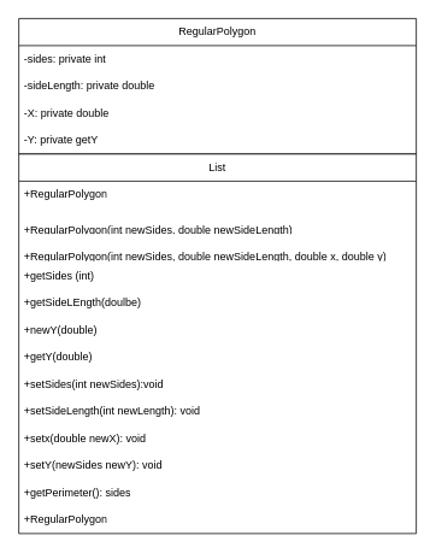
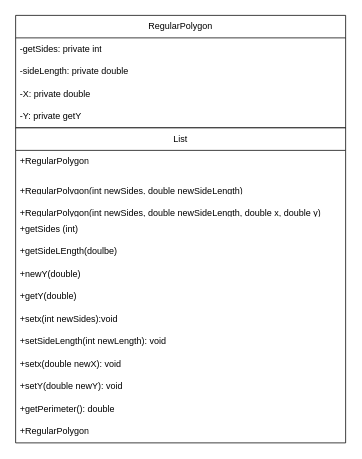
  <mxCell id="0" />
  <mxCell id="1" parent="0" />
  <mxCell id="2" value="RegularPolygon" style="swimlane;fontStyle=0;childLayout=stackLayout;horizontal=1;startSize=30;horizontalStack=0;resizeParent=1;resizeParentMax=0;resizeLast=0;collapsible=1;marginBottom=0;whiteSpace=wrap;html=1;" vertex="1" parent="1"><mxGeometry x="20" y="20" width="440" height="150" as="geometry" /></mxCell>
- <mxCell id="3" value="-sides: private int" style="text;strokeColor=none;fillColor=none;align=left;verticalAlign=middle;spacingLeft=4;spacingRight=4;overflow=hidden;points=[[0,0.5],[1,0.5]];portConstraint=eastwest;rotatable=0;whiteSpace=wrap;html=1;" vertex="1" parent="2"><mxGeometry y="30" width="440" height="30" as="geometry" /></mxCell>
+ <mxCell id="3" value="-getSides: private int" style="text;strokeColor=none;fillColor=none;align=left;verticalAlign=middle;spacingLeft=4;spacingRight=4;overflow=hidden;points=[[0,0.5],[1,0.5]];portConstraint=eastwest;rotatable=0;whiteSpace=wrap;html=1;" vertex="1" parent="2"><mxGeometry y="30" width="440" height="30" as="geometry" /></mxCell>
  <mxCell id="4" value="-sideLength: private double" style="text;strokeColor=none;fillColor=none;align=left;verticalAlign=middle;spacingLeft=4;spacingRight=4;overflow=hidden;points=[[0,0.5],[1,0.5]];portConstraint=eastwest;rotatable=0;whiteSpace=wrap;html=1;" vertex="1" parent="2"><mxGeometry y="60" width="440" height="30" as="geometry" /></mxCell>
  <mxCell id="5" value="-X: private double" style="text;strokeColor=none;fillColor=none;align=left;verticalAlign=middle;spacingLeft=4;spacingRight=4;overflow=hidden;points=[[0,0.5],[1,0.5]];portConstraint=eastwest;rotatable=0;whiteSpace=wrap;html=1;" vertex="1" parent="2"><mxGeometry y="90" width="440" height="30" as="geometry" /></mxCell>
  <mxCell id="6" value="-Y: private getY" style="text;strokeColor=none;fillColor=none;align=left;verticalAlign=middle;spacingLeft=4;spacingRight=4;overflow=hidden;points=[[0,0.5],[1,0.5]];portConstraint=eastwest;rotatable=0;whiteSpace=wrap;html=1;" vertex="1" parent="2"><mxGeometry y="120" width="440" height="30" as="geometry" /></mxCell>
  <mxCell id="7" value="List" style="swimlane;fontStyle=0;childLayout=stackLayout;horizontal=1;startSize=30;horizontalStack=0;resizeParent=1;resizeParentMax=0;resizeLast=0;collapsible=1;marginBottom=0;whiteSpace=wrap;html=1;" vertex="1" parent="1"><mxGeometry x="20" y="170" width="440" height="420" as="geometry" /></mxCell>
  <mxCell id="8" value="+RegularPolygon" style="text;strokeColor=none;fillColor=none;align=left;verticalAlign=middle;spacingLeft=4;spacingRight=4;overflow=hidden;points=[[0,0.5],[1,0.5]];portConstraint=eastwest;rotatable=0;whiteSpace=wrap;html=1;" vertex="1" parent="7"><mxGeometry y="30" width="440" height="30" as="geometry" /></mxCell>
  <mxCell id="9" value="&lt;div&gt;&lt;br&gt;&lt;/div&gt;&lt;div&gt;+RegularPolygon(int newSides, double newSideLength)&lt;/div&gt;" style="text;strokeColor=none;fillColor=none;align=left;verticalAlign=middle;spacingLeft=4;spacingRight=4;overflow=hidden;points=[[0,0.5],[1,0.5]];portConstraint=eastwest;rotatable=0;whiteSpace=wrap;html=1;" vertex="1" parent="7"><mxGeometry y="60" width="440" height="30" as="geometry" /></mxCell>
  <mxCell id="10" value="&lt;div&gt;&lt;br&gt;&lt;/div&gt;&lt;div&gt;+RegularPolygon(int newSides, double newSideLength, double x, double y)&lt;/div&gt;" style="text;strokeColor=none;fillColor=none;align=left;verticalAlign=middle;spacingLeft=4;spacingRight=4;overflow=hidden;points=[[0,0.5],[1,0.5]];portConstraint=eastwest;rotatable=0;whiteSpace=wrap;html=1;" vertex="1" parent="7"><mxGeometry y="90" width="440" height="30" as="geometry" /></mxCell>
  <mxCell id="11" value="+getSides (int)" style="text;strokeColor=none;fillColor=none;align=left;verticalAlign=middle;spacingLeft=4;spacingRight=4;overflow=hidden;points=[[0,0.5],[1,0.5]];portConstraint=eastwest;rotatable=0;whiteSpace=wrap;html=1;" vertex="1" parent="7"><mxGeometry y="120" width="440" height="30" as="geometry" /></mxCell>
  <mxCell id="12" value="+getSideLEngth(doulbe)" style="text;strokeColor=none;fillColor=none;align=left;verticalAlign=middle;spacingLeft=4;spacingRight=4;overflow=hidden;points=[[0,0.5],[1,0.5]];portConstraint=eastwest;rotatable=0;whiteSpace=wrap;html=1;" vertex="1" parent="7"><mxGeometry y="150" width="440" height="30" as="geometry" /></mxCell>
  <mxCell id="13" value="+newY(double)" style="text;strokeColor=none;fillColor=none;align=left;verticalAlign=middle;spacingLeft=4;spacingRight=4;overflow=hidden;points=[[0,0.5],[1,0.5]];portConstraint=eastwest;rotatable=0;whiteSpace=wrap;html=1;" vertex="1" parent="7"><mxGeometry y="180" width="440" height="30" as="geometry" /></mxCell>
  <mxCell id="14" value="+getY(double)" style="text;strokeColor=none;fillColor=none;align=left;verticalAlign=middle;spacingLeft=4;spacingRight=4;overflow=hidden;points=[[0,0.5],[1,0.5]];portConstraint=eastwest;rotatable=0;whiteSpace=wrap;html=1;" vertex="1" parent="7"><mxGeometry y="210" width="440" height="30" as="geometry" /></mxCell>
- <mxCell id="15" value="+setSides(int newSides):void" style="text;strokeColor=none;fillColor=none;align=left;verticalAlign=middle;spacingLeft=4;spacingRight=4;overflow=hidden;points=[[0,0.5],[1,0.5]];portConstraint=eastwest;rotatable=0;whiteSpace=wrap;html=1;" vertex="1" parent="7"><mxGeometry y="240" width="440" height="30" as="geometry" /></mxCell>
+ <mxCell id="15" value="+setx(int newSides):void" style="text;strokeColor=none;fillColor=none;align=left;verticalAlign=middle;spacingLeft=4;spacingRight=4;overflow=hidden;points=[[0,0.5],[1,0.5]];portConstraint=eastwest;rotatable=0;whiteSpace=wrap;html=1;" vertex="1" parent="7"><mxGeometry y="240" width="440" height="30" as="geometry" /></mxCell>
  <mxCell id="16" value="+setSideLength(int newLength): void" style="text;strokeColor=none;fillColor=none;align=left;verticalAlign=middle;spacingLeft=4;spacingRight=4;overflow=hidden;points=[[0,0.5],[1,0.5]];portConstraint=eastwest;rotatable=0;whiteSpace=wrap;html=1;" vertex="1" parent="7"><mxGeometry y="270" width="440" height="30" as="geometry" /></mxCell>
  <mxCell id="17" value="+setx(double newX): void" style="text;strokeColor=none;fillColor=none;align=left;verticalAlign=middle;spacingLeft=4;spacingRight=4;overflow=hidden;points=[[0,0.5],[1,0.5]];portConstraint=eastwest;rotatable=0;whiteSpace=wrap;html=1;" vertex="1" parent="7"><mxGeometry y="300" width="440" height="30" as="geometry" /></mxCell>
- <mxCell id="18" value="+setY(newSides newY): void" style="text;strokeColor=none;fillColor=none;align=left;verticalAlign=middle;spacingLeft=4;spacingRight=4;overflow=hidden;points=[[0,0.5],[1,0.5]];portConstraint=eastwest;rotatable=0;whiteSpace=wrap;html=1;" vertex="1" parent="7"><mxGeometry y="330" width="440" height="30" as="geometry" /></mxCell>
- <mxCell id="19" value="+getPerimeter(): sides" style="text;strokeColor=none;fillColor=none;align=left;verticalAlign=middle;spacingLeft=4;spacingRight=4;overflow=hidden;points=[[0,0.5],[1,0.5]];portConstraint=eastwest;rotatable=0;whiteSpace=wrap;html=1;" vertex="1" parent="7"><mxGeometry y="360" width="440" height="30" as="geometry" /></mxCell>
+ <mxCell id="18" value="+setY(double newY): void" style="text;strokeColor=none;fillColor=none;align=left;verticalAlign=middle;spacingLeft=4;spacingRight=4;overflow=hidden;points=[[0,0.5],[1,0.5]];portConstraint=eastwest;rotatable=0;whiteSpace=wrap;html=1;" vertex="1" parent="7"><mxGeometry y="330" width="440" height="30" as="geometry" /></mxCell>
+ <mxCell id="19" value="+getPerimeter(): double" style="text;strokeColor=none;fillColor=none;align=left;verticalAlign=middle;spacingLeft=4;spacingRight=4;overflow=hidden;points=[[0,0.5],[1,0.5]];portConstraint=eastwest;rotatable=0;whiteSpace=wrap;html=1;" vertex="1" parent="7"><mxGeometry y="360" width="440" height="30" as="geometry" /></mxCell>
  <mxCell id="20" value="+RegularPolygon" style="text;strokeColor=none;fillColor=none;align=left;verticalAlign=middle;spacingLeft=4;spacingRight=4;overflow=hidden;points=[[0,0.5],[1,0.5]];portConstraint=eastwest;rotatable=0;whiteSpace=wrap;html=1;" vertex="1" parent="7"><mxGeometry y="390" width="440" height="30" as="geometry" /></mxCell>
